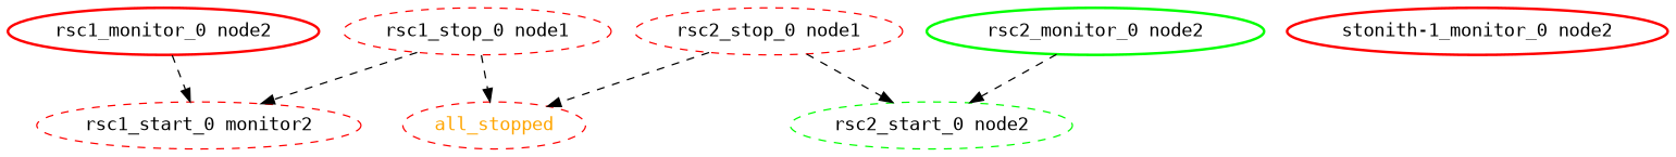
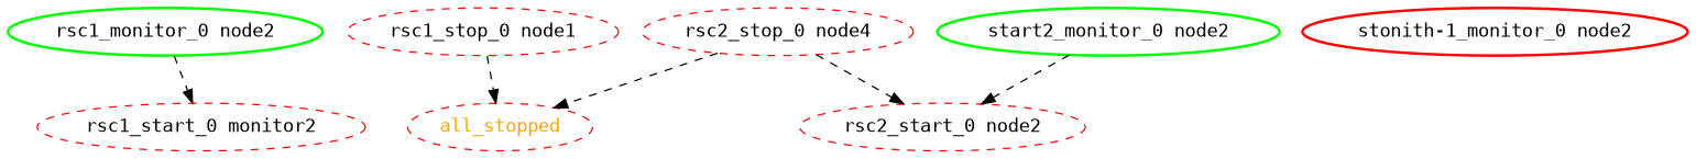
  digraph {
    fontname="DejaVu Sans Mono"
    node [color=red fontcolor=black fontname="DejaVu Sans Mono" style=dashed]
    edge [fontname="DejaVu Sans Mono" style=dashed]
    all_stopped [fontcolor=orange]
-   "rsc1_monitor_0 node2" [style=bold]
+   "rsc1_monitor_0 node2" [color=green style=bold]
    n3 [label="rsc1_start_0 monitor2"]
    "rsc1_stop_0 node1"
-   "rsc2_monitor_0 node2" [color=green style=bold]
-   "rsc2_start_0 node2" [color=green]
-   "rsc2_stop_0 node1"
+   "rsc2_monitor_0 node2" [color=green style=bold label="start2_monitor_0 node2"]
+   "rsc2_start_0 node2"
+   "rsc2_stop_0 node1" [label="rsc2_stop_0 node4"]
    "stonith-1_monitor_0 node2" [style=bold]
    "rsc1_monitor_0 node2" -> n3
    "rsc1_stop_0 node1" -> all_stopped
-   "rsc1_stop_0 node1" -> n3
    "rsc2_monitor_0 node2" -> "rsc2_start_0 node2"
    "rsc2_stop_0 node1" -> all_stopped
    "rsc2_stop_0 node1" -> "rsc2_start_0 node2"
  }
